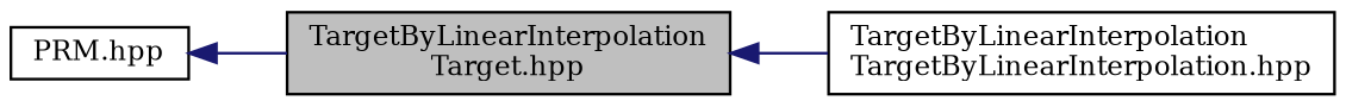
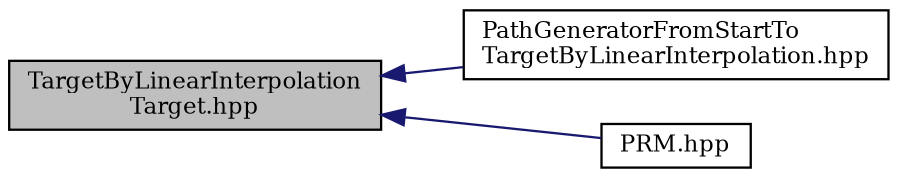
  digraph {
    fontname="DejaVu Serif"
    rankdir=LR
    node [color=black fontname="DejaVu Serif" fontsize=10 shape=record]
    edge [color=midnightblue dir=back fontname="DejaVu Serif" fontsize=10 labelfontname=Helvetica labelfontsize=10 style=solid]
    n1 [fillcolor=grey75 fontcolor=black height=0.2 label="TargetByLinearInterpolation\lTarget.hpp" style=filled width=0.4]
-   n2 [height=0.2 label="TargetByLinearInterpolation\lTargetByLinearInterpolation.hpp" width=0.4]
+   n2 [height=0.2 label="PathGeneratorFromStartTo\lTargetByLinearInterpolation.hpp" width=0.4]
    n3 [height=0.2 label="PRM.hpp" width=0.4]
    n1 -> n2
-   n3 -> n1
+   n1 -> n3
  }
